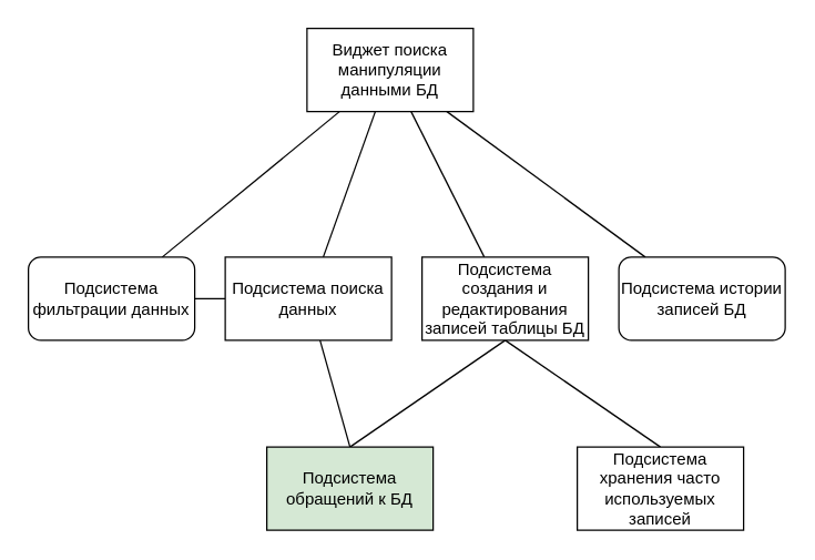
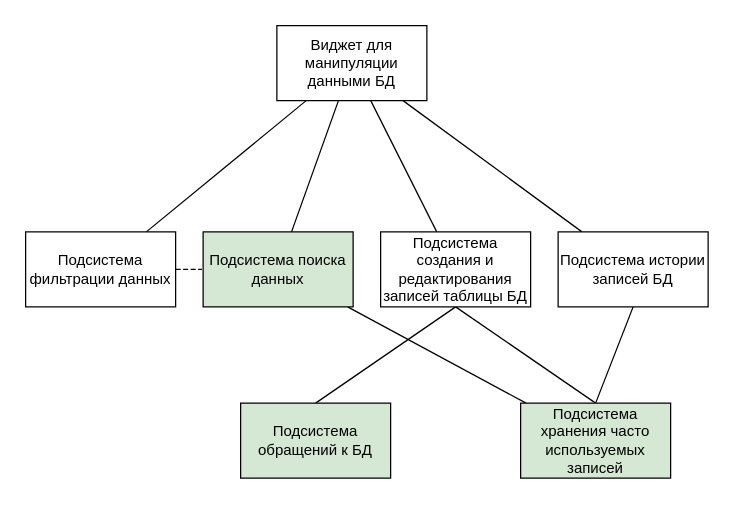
  <mxCell id="0" />
  <mxCell id="1" parent="0" />
  <mxCell id="2" style="rounded=0;orthogonalLoop=1;jettySize=auto;html=1;endArrow=none;endFill=0;" parent="1" source="6" target="8" edge="1"><mxGeometry relative="1" as="geometry" /></mxCell>
  <mxCell id="3" style="rounded=0;orthogonalLoop=1;jettySize=auto;html=1;endArrow=none;endFill=0;" parent="1" source="6" target="10" edge="1"><mxGeometry relative="1" as="geometry" /></mxCell>
  <mxCell id="4" style="rounded=0;orthogonalLoop=1;jettySize=auto;html=1;endArrow=none;endFill=0;" parent="1" source="6" target="13" edge="1"><mxGeometry relative="1" as="geometry" /></mxCell>
  <mxCell id="5" style="rounded=0;orthogonalLoop=1;jettySize=auto;html=1;endArrow=none;endFill=0;" parent="1" source="6" target="15" edge="1"><mxGeometry relative="1" as="geometry" /></mxCell>
- <mxCell id="6" value="Виджет поиска манипуляции данными БД" style="rounded=0;whiteSpace=wrap;html=1;" parent="1" vertex="1"><mxGeometry x="221" y="20" width="120" height="60" as="geometry" /></mxCell>
- <mxCell id="7" style="edgeStyle=orthogonalEdgeStyle;rounded=0;orthogonalLoop=1;jettySize=auto;html=1;entryX=0;entryY=0.5;entryDx=0;entryDy=0;endArrow=none;startFill=0;" parent="1" source="8" target="10" edge="1"><mxGeometry relative="1" as="geometry" /></mxCell>
- <mxCell id="8" value="Подсистема фильтрации данных" style="whiteSpace=wrap;html=1;rounded=1;" parent="1" vertex="1"><mxGeometry x="20" y="185" width="120" height="60" as="geometry" /></mxCell>
- <mxCell id="9" style="rounded=0;orthogonalLoop=1;jettySize=auto;html=1;entryX=0.5;entryY=0;entryDx=0;entryDy=0;endArrow=none;endFill=0;" parent="1" source="10" target="17" edge="1"><mxGeometry relative="1" as="geometry" /></mxCell>
- <mxCell id="10" value="Подсистема поиска данных" style="rounded=0;whiteSpace=wrap;html=1;" parent="1" vertex="1"><mxGeometry x="162" y="185" width="120" height="60" as="geometry" /></mxCell>
+ <mxCell id="6" value="Виджет для манипуляции данными БД" style="rounded=0;whiteSpace=wrap;html=1;" parent="1" vertex="1"><mxGeometry x="221" y="20" width="120" height="60" as="geometry" /></mxCell>
+ <mxCell id="7" style="edgeStyle=orthogonalEdgeStyle;rounded=0;orthogonalLoop=1;jettySize=auto;html=1;entryX=0;entryY=0.5;entryDx=0;entryDy=0;endArrow=none;startFill=0;dashed=1;" parent="1" source="8" target="10" edge="1"><mxGeometry relative="1" as="geometry" /></mxCell>
+ <mxCell id="8" value="Подсистема фильтрации данных" style="rounded=0;whiteSpace=wrap;html=1;" parent="1" vertex="1"><mxGeometry x="20" y="185" width="120" height="60" as="geometry" /></mxCell>
+ <mxCell id="9" style="rounded=0;orthogonalLoop=1;jettySize=auto;html=1;endArrow=none;endFill=0;" parent="1" source="10" target="16" edge="1"><mxGeometry relative="1" as="geometry" /></mxCell>
+ <mxCell id="10" value="Подсистема поиска данных" style="rounded=0;whiteSpace=wrap;html=1;fillColor=#d5e8d4;" parent="1" vertex="1"><mxGeometry x="162" y="185" width="120" height="60" as="geometry" /></mxCell>
  <mxCell id="11" style="rounded=0;orthogonalLoop=1;jettySize=auto;html=1;entryX=0.5;entryY=0;entryDx=0;entryDy=0;endArrow=none;endFill=0;exitX=0.5;exitY=1;exitDx=0;exitDy=0;" parent="1" source="13" target="16" edge="1"><mxGeometry relative="1" as="geometry" /></mxCell>
  <mxCell id="12" style="rounded=0;orthogonalLoop=1;jettySize=auto;html=1;entryX=0.5;entryY=0;entryDx=0;entryDy=0;endArrow=none;endFill=0;exitX=0.5;exitY=1;exitDx=0;exitDy=0;" parent="1" source="13" target="17" edge="1"><mxGeometry relative="1" as="geometry" /></mxCell>
  <mxCell id="13" value="Подсистема создания и редактирования записей таблицы БД" style="rounded=0;whiteSpace=wrap;html=1;" parent="1" vertex="1"><mxGeometry x="304" y="185" width="120" height="60" as="geometry" /></mxCell>
- <mxCell id="15" value="Подсистема истории записей БД" style="whiteSpace=wrap;html=1;rounded=1;" parent="1" vertex="1"><mxGeometry x="446" y="185" width="120" height="60" as="geometry" /></mxCell>
- <mxCell id="16" value="Подсистема хранения часто используемых записей" style="rounded=0;whiteSpace=wrap;html=1;" parent="1" vertex="1"><mxGeometry x="416" y="322" width="120" height="60" as="geometry" /></mxCell>
+ <mxCell id="14" style="rounded=0;orthogonalLoop=1;jettySize=auto;html=1;endArrow=none;endFill=0;entryX=0.5;entryY=0;entryDx=0;entryDy=0;exitX=0.5;exitY=1;exitDx=0;exitDy=0;" parent="1" source="15" target="16" edge="1"><mxGeometry relative="1" as="geometry" /></mxCell>
+ <mxCell id="15" value="Подсистема истории записей БД" style="rounded=0;whiteSpace=wrap;html=1;" parent="1" vertex="1"><mxGeometry x="446" y="185" width="120" height="60" as="geometry" /></mxCell>
+ <mxCell id="16" value="Подсистема хранения часто используемых записей" style="rounded=0;whiteSpace=wrap;html=1;fillColor=#d5e8d4;" parent="1" vertex="1"><mxGeometry x="416" y="322" width="120" height="60" as="geometry" /></mxCell>
  <mxCell id="17" value="Подсистема обращений к БД" style="rounded=0;whiteSpace=wrap;html=1;fillColor=#d5e8d4;" parent="1" vertex="1"><mxGeometry x="192" y="322" width="120" height="60" as="geometry" /></mxCell>
